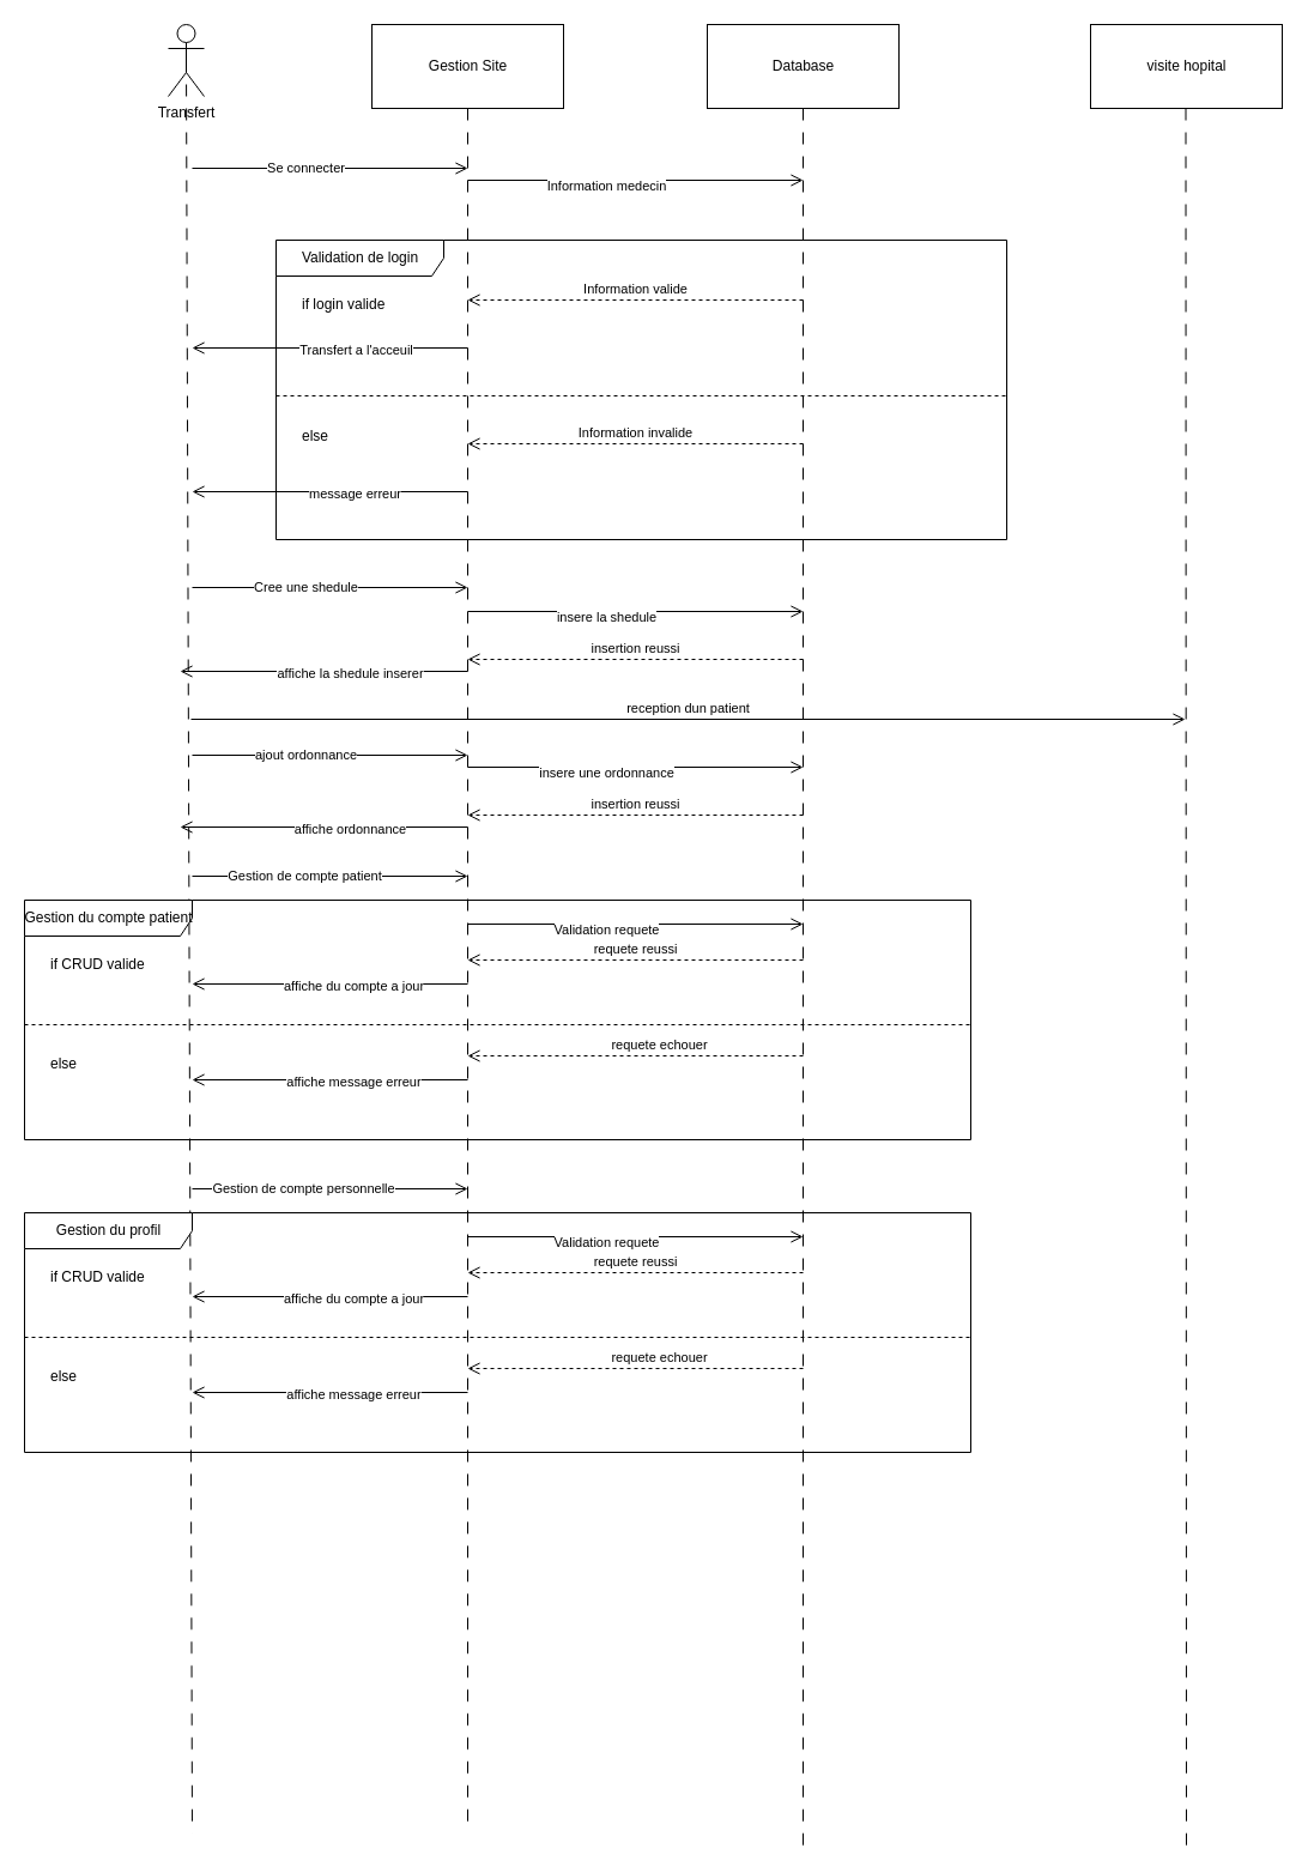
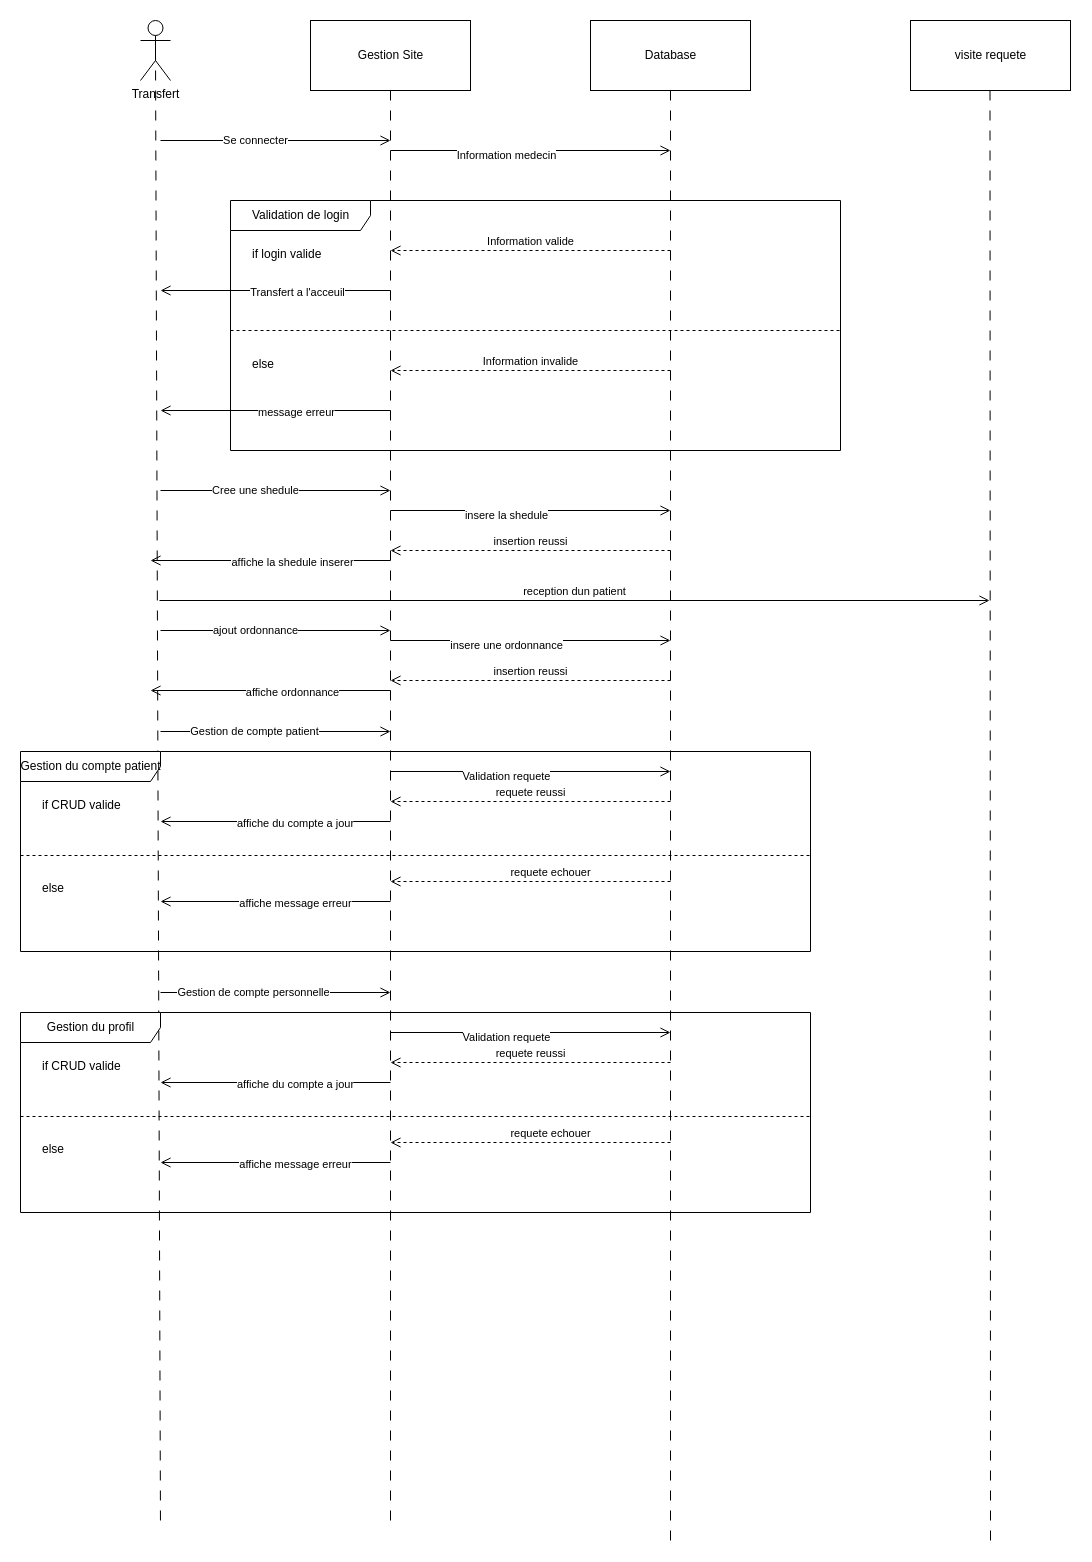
  <mxCell id="0" />
  <mxCell id="1" parent="0" />
  <mxCell id="2" value="Validation de login" style="shape=umlFrame;tabWidth=110;tabHeight=30;tabPosition=left;html=1;boundedLbl=1;labelInHeader=1;width=140;height=30;" parent="1" vertex="1"><mxGeometry x="230" y="200" width="610" height="250" as="geometry" /></mxCell>
  <mxCell id="3" value="if login valide" style="text" parent="2" vertex="1"><mxGeometry width="100" height="20" relative="1" as="geometry"><mxPoint x="20" y="40" as="offset" /></mxGeometry></mxCell>
  <mxCell id="4" value="else " style="line;strokeWidth=1;dashed=1;labelPosition=center;verticalLabelPosition=bottom;align=left;verticalAlign=top;spacingLeft=20;spacingTop=15;" parent="2" vertex="1"><mxGeometry y="125" width="610.0" height="10" as="geometry" /></mxCell>
  <mxCell id="5" value="" style="endArrow=open;startArrow=none;endFill=0;startFill=0;endSize=8;html=1;verticalAlign=bottom;labelBackgroundColor=none;strokeWidth=1;rounded=0;" parent="2" edge="1"><mxGeometry width="160" relative="1" as="geometry"><mxPoint x="160" y="90" as="sourcePoint" /><mxPoint x="-70" y="90" as="targetPoint" /></mxGeometry></mxCell>
  <mxCell id="6" value="Transfert a l'acceuil" style="edgeLabel;html=1;align=center;verticalAlign=middle;resizable=0;points=[];" parent="5" vertex="1" connectable="0"><mxGeometry x="-0.183" y="1" relative="1" as="geometry"><mxPoint as="offset" /></mxGeometry></mxCell>
  <mxCell id="7" value="Transfert" style="shape=umlActor;verticalLabelPosition=bottom;verticalAlign=top;html=1;" parent="1" vertex="1"><mxGeometry x="140" y="20" width="30" height="60" as="geometry" /></mxCell>
  <mxCell id="8" value="Database" style="text;html=1;align=center;verticalAlign=middle;dashed=0;fillColor=#ffffff;strokeColor=#000000;" parent="1" vertex="1"><mxGeometry x="590" y="20" width="160" height="70" as="geometry" /></mxCell>
  <mxCell id="9" value="Gestion Site" style="text;html=1;align=center;verticalAlign=middle;dashed=0;fillColor=#ffffff;strokeColor=#000000;" parent="1" vertex="1"><mxGeometry x="310" y="20" width="160" height="70" as="geometry" /></mxCell>
  <mxCell id="10" value="" style="endArrow=none;startArrow=none;endFill=0;startFill=0;endSize=8;html=1;verticalAlign=bottom;dashed=1;labelBackgroundColor=none;dashPattern=10 10;rounded=0;exitX=0.5;exitY=0.5;exitDx=0;exitDy=0;exitPerimeter=0;" parent="1" source="7" edge="1"><mxGeometry width="160" relative="1" as="geometry"><mxPoint x="510" y="410" as="sourcePoint" /><mxPoint x="160" y="1530" as="targetPoint" /></mxGeometry></mxCell>
  <mxCell id="11" value="" style="endArrow=none;startArrow=none;endFill=0;startFill=0;endSize=8;html=1;verticalAlign=bottom;dashed=1;labelBackgroundColor=none;dashPattern=10 10;rounded=0;exitX=0.5;exitY=1;exitDx=0;exitDy=0;" parent="1" source="9" edge="1"><mxGeometry width="160" relative="1" as="geometry"><mxPoint x="165" y="60" as="sourcePoint" /><mxPoint x="390" y="1530" as="targetPoint" /></mxGeometry></mxCell>
  <mxCell id="12" value="" style="endArrow=none;startArrow=none;endFill=0;startFill=0;endSize=8;html=1;verticalAlign=bottom;dashed=1;labelBackgroundColor=none;dashPattern=10 10;rounded=0;exitX=0.5;exitY=1;exitDx=0;exitDy=0;" parent="1" source="8" edge="1"><mxGeometry width="160" relative="1" as="geometry"><mxPoint x="175" y="70" as="sourcePoint" /><mxPoint x="670" y="1540" as="targetPoint" /></mxGeometry></mxCell>
  <mxCell id="13" value="" style="endArrow=open;startArrow=none;endFill=0;startFill=0;endSize=8;html=1;verticalAlign=bottom;labelBackgroundColor=none;strokeWidth=1;rounded=0;" parent="1" edge="1"><mxGeometry width="160" relative="1" as="geometry"><mxPoint x="160" y="140" as="sourcePoint" /><mxPoint x="390" y="140" as="targetPoint" /></mxGeometry></mxCell>
  <mxCell id="14" value="Se connecter" style="edgeLabel;html=1;align=center;verticalAlign=middle;resizable=0;points=[];" parent="13" vertex="1" connectable="0"><mxGeometry x="-0.183" y="1" relative="1" as="geometry"><mxPoint as="offset" /></mxGeometry></mxCell>
  <mxCell id="15" value="" style="endArrow=open;startArrow=none;endFill=0;startFill=0;endSize=8;html=1;verticalAlign=bottom;labelBackgroundColor=none;strokeWidth=1;rounded=0;" parent="1" edge="1"><mxGeometry width="160" relative="1" as="geometry"><mxPoint x="390" y="150" as="sourcePoint" /><mxPoint x="670" y="150" as="targetPoint" /></mxGeometry></mxCell>
  <mxCell id="16" value="Information medecin" style="edgeLabel;html=1;align=center;verticalAlign=middle;resizable=0;points=[];" parent="15" vertex="1" connectable="0"><mxGeometry x="-0.179" y="-4" relative="1" as="geometry"><mxPoint as="offset" /></mxGeometry></mxCell>
  <mxCell id="17" value="Information valide" style="endArrow=open;startArrow=none;endFill=0;startFill=0;endSize=8;html=1;verticalAlign=bottom;dashed=1;labelBackgroundColor=none;rounded=0;" parent="1" edge="1"><mxGeometry width="160" relative="1" as="geometry"><mxPoint x="670" y="250" as="sourcePoint" /><mxPoint x="390" y="250" as="targetPoint" /></mxGeometry></mxCell>
  <mxCell id="18" value="Information invalide" style="endArrow=open;startArrow=none;endFill=0;startFill=0;endSize=8;html=1;verticalAlign=bottom;dashed=1;labelBackgroundColor=none;rounded=0;" parent="1" edge="1"><mxGeometry width="160" relative="1" as="geometry"><mxPoint x="670" y="370" as="sourcePoint" /><mxPoint x="390" y="370" as="targetPoint" /></mxGeometry></mxCell>
  <mxCell id="19" value="" style="endArrow=open;startArrow=none;endFill=0;startFill=0;endSize=8;html=1;verticalAlign=bottom;labelBackgroundColor=none;strokeWidth=1;rounded=0;" parent="1" edge="1"><mxGeometry width="160" relative="1" as="geometry"><mxPoint x="390" y="410" as="sourcePoint" /><mxPoint x="160" y="410" as="targetPoint" /></mxGeometry></mxCell>
  <mxCell id="20" value="message erreur" style="edgeLabel;html=1;align=center;verticalAlign=middle;resizable=0;points=[];" parent="19" vertex="1" connectable="0"><mxGeometry x="-0.183" y="1" relative="1" as="geometry"><mxPoint x="-1" as="offset" /></mxGeometry></mxCell>
- <mxCell id="21" value="visite hopital" style="text;html=1;align=center;verticalAlign=middle;dashed=0;fillColor=#ffffff;strokeColor=#000000;" parent="1" vertex="1"><mxGeometry x="910" y="20" width="160" height="70" as="geometry" /></mxCell>
+ <mxCell id="21" value="visite requete" style="text;html=1;align=center;verticalAlign=middle;dashed=0;fillColor=#ffffff;strokeColor=#000000;" parent="1" vertex="1"><mxGeometry x="910" y="20" width="160" height="70" as="geometry" /></mxCell>
  <mxCell id="22" value="" style="endArrow=none;startArrow=none;endFill=0;startFill=0;endSize=8;html=1;verticalAlign=bottom;dashed=1;labelBackgroundColor=none;dashPattern=10 10;rounded=0;exitX=0.5;exitY=1;exitDx=0;exitDy=0;" parent="1" edge="1"><mxGeometry width="160" relative="1" as="geometry"><mxPoint x="989.5" y="90" as="sourcePoint" /><mxPoint x="990" y="1540" as="targetPoint" /></mxGeometry></mxCell>
  <mxCell id="23" value="Gestion du profil" style="shape=umlFrame;tabWidth=110;tabHeight=30;tabPosition=left;html=1;boundedLbl=1;labelInHeader=1;width=140;height=30;" parent="1" vertex="1"><mxGeometry x="20" y="1012" width="790" height="200" as="geometry" /></mxCell>
  <mxCell id="24" value="if CRUD valide" style="text" parent="23" vertex="1"><mxGeometry width="100" height="20" relative="1" as="geometry"><mxPoint x="20" y="40" as="offset" /></mxGeometry></mxCell>
  <mxCell id="25" value="else " style="line;strokeWidth=1;dashed=1;labelPosition=center;verticalLabelPosition=bottom;align=left;verticalAlign=top;spacingLeft=20;spacingTop=15;" parent="23" vertex="1"><mxGeometry y="100" width="790.0" height="8" as="geometry" /></mxCell>
  <mxCell id="26" value="" style="endArrow=open;startArrow=none;endFill=0;startFill=0;endSize=8;html=1;verticalAlign=bottom;labelBackgroundColor=none;strokeWidth=1;rounded=0;" parent="23" edge="1"><mxGeometry width="160" relative="1" as="geometry"><mxPoint x="370.0" y="20" as="sourcePoint" /><mxPoint x="650" y="20" as="targetPoint" /></mxGeometry></mxCell>
  <mxCell id="27" value="Validation requete" style="edgeLabel;html=1;align=center;verticalAlign=middle;resizable=0;points=[];" parent="26" vertex="1" connectable="0"><mxGeometry x="-0.179" y="-4" relative="1" as="geometry"><mxPoint as="offset" /></mxGeometry></mxCell>
  <mxCell id="28" value="" style="endArrow=open;startArrow=none;endFill=0;startFill=0;endSize=8;html=1;verticalAlign=bottom;labelBackgroundColor=none;strokeWidth=1;rounded=0;" parent="23" edge="1"><mxGeometry width="160" relative="1" as="geometry"><mxPoint x="370.0" y="70" as="sourcePoint" /><mxPoint x="140.0" y="70" as="targetPoint" /></mxGeometry></mxCell>
  <mxCell id="29" value="affiche du compte a jour" style="edgeLabel;html=1;align=center;verticalAlign=middle;resizable=0;points=[];" parent="28" vertex="1" connectable="0"><mxGeometry x="-0.183" y="1" relative="1" as="geometry"><mxPoint x="-2" as="offset" /></mxGeometry></mxCell>
  <mxCell id="30" value="requete echouer" style="endArrow=open;startArrow=none;endFill=0;startFill=0;endSize=8;html=1;verticalAlign=bottom;dashed=1;labelBackgroundColor=none;rounded=0;" parent="23" edge="1"><mxGeometry x="-0.143" width="160" relative="1" as="geometry"><mxPoint x="650" y="130" as="sourcePoint" /><mxPoint x="370.0" y="130" as="targetPoint" /><mxPoint as="offset" /></mxGeometry></mxCell>
  <mxCell id="31" value="" style="endArrow=open;startArrow=none;endFill=0;startFill=0;endSize=8;html=1;verticalAlign=bottom;labelBackgroundColor=none;strokeWidth=1;rounded=0;" parent="23" edge="1"><mxGeometry width="160" relative="1" as="geometry"><mxPoint x="370.0" y="150" as="sourcePoint" /><mxPoint x="140.0" y="150" as="targetPoint" /></mxGeometry></mxCell>
  <mxCell id="32" value="affiche message erreur" style="edgeLabel;html=1;align=center;verticalAlign=middle;resizable=0;points=[];" parent="31" vertex="1" connectable="0"><mxGeometry x="-0.183" y="1" relative="1" as="geometry"><mxPoint x="-2" as="offset" /></mxGeometry></mxCell>
  <mxCell id="33" value="" style="endArrow=open;startArrow=none;endFill=0;startFill=0;endSize=8;html=1;verticalAlign=bottom;labelBackgroundColor=none;strokeWidth=1;rounded=0;" parent="1" edge="1"><mxGeometry width="160" relative="1" as="geometry"><mxPoint x="160" y="992" as="sourcePoint" /><mxPoint x="390" y="992" as="targetPoint" /></mxGeometry></mxCell>
  <mxCell id="34" value="Gestion de compte personnelle" style="edgeLabel;html=1;align=center;verticalAlign=middle;resizable=0;points=[];" parent="33" vertex="1" connectable="0"><mxGeometry x="-0.183" y="1" relative="1" as="geometry"><mxPoint x="-2" as="offset" /></mxGeometry></mxCell>
  <mxCell id="35" value="requete reussi" style="endArrow=open;startArrow=none;endFill=0;startFill=0;endSize=8;html=1;verticalAlign=bottom;dashed=1;labelBackgroundColor=none;rounded=0;" parent="1" edge="1"><mxGeometry width="160" relative="1" as="geometry"><mxPoint x="670" y="1062" as="sourcePoint" /><mxPoint x="390" y="1062" as="targetPoint" /><mxPoint as="offset" /></mxGeometry></mxCell>
  <mxCell id="36" value="Gestion du compte patient" style="shape=umlFrame;tabWidth=110;tabHeight=30;tabPosition=left;html=1;boundedLbl=1;labelInHeader=1;width=140;height=30;" parent="1" vertex="1"><mxGeometry x="20" y="751" width="790" height="200" as="geometry" /></mxCell>
  <mxCell id="37" value="if CRUD valide" style="text" parent="36" vertex="1"><mxGeometry width="100" height="20" relative="1" as="geometry"><mxPoint x="20" y="40" as="offset" /></mxGeometry></mxCell>
  <mxCell id="38" value="else " style="line;strokeWidth=1;dashed=1;labelPosition=center;verticalLabelPosition=bottom;align=left;verticalAlign=top;spacingLeft=20;spacingTop=15;" parent="36" vertex="1"><mxGeometry y="100" width="790.0" height="8" as="geometry" /></mxCell>
  <mxCell id="39" value="" style="endArrow=open;startArrow=none;endFill=0;startFill=0;endSize=8;html=1;verticalAlign=bottom;labelBackgroundColor=none;strokeWidth=1;rounded=0;" parent="36" edge="1"><mxGeometry width="160" relative="1" as="geometry"><mxPoint x="370.0" y="20" as="sourcePoint" /><mxPoint x="650" y="20" as="targetPoint" /></mxGeometry></mxCell>
  <mxCell id="40" value="Validation requete" style="edgeLabel;html=1;align=center;verticalAlign=middle;resizable=0;points=[];" parent="39" vertex="1" connectable="0"><mxGeometry x="-0.179" y="-4" relative="1" as="geometry"><mxPoint as="offset" /></mxGeometry></mxCell>
  <mxCell id="41" value="" style="endArrow=open;startArrow=none;endFill=0;startFill=0;endSize=8;html=1;verticalAlign=bottom;labelBackgroundColor=none;strokeWidth=1;rounded=0;" parent="36" edge="1"><mxGeometry width="160" relative="1" as="geometry"><mxPoint x="370.0" y="70" as="sourcePoint" /><mxPoint x="140.0" y="70" as="targetPoint" /></mxGeometry></mxCell>
  <mxCell id="42" value="affiche du compte a jour" style="edgeLabel;html=1;align=center;verticalAlign=middle;resizable=0;points=[];" parent="41" vertex="1" connectable="0"><mxGeometry x="-0.183" y="1" relative="1" as="geometry"><mxPoint x="-2" as="offset" /></mxGeometry></mxCell>
  <mxCell id="43" value="requete echouer" style="endArrow=open;startArrow=none;endFill=0;startFill=0;endSize=8;html=1;verticalAlign=bottom;dashed=1;labelBackgroundColor=none;rounded=0;" parent="36" edge="1"><mxGeometry x="-0.143" width="160" relative="1" as="geometry"><mxPoint x="650" y="130" as="sourcePoint" /><mxPoint x="370.0" y="130" as="targetPoint" /><mxPoint as="offset" /></mxGeometry></mxCell>
  <mxCell id="44" value="" style="endArrow=open;startArrow=none;endFill=0;startFill=0;endSize=8;html=1;verticalAlign=bottom;labelBackgroundColor=none;strokeWidth=1;rounded=0;" parent="36" edge="1"><mxGeometry width="160" relative="1" as="geometry"><mxPoint x="370.0" y="150" as="sourcePoint" /><mxPoint x="140.0" y="150" as="targetPoint" /></mxGeometry></mxCell>
  <mxCell id="45" value="affiche message erreur" style="edgeLabel;html=1;align=center;verticalAlign=middle;resizable=0;points=[];" parent="44" vertex="1" connectable="0"><mxGeometry x="-0.183" y="1" relative="1" as="geometry"><mxPoint x="-2" as="offset" /></mxGeometry></mxCell>
  <mxCell id="46" value="" style="endArrow=open;startArrow=none;endFill=0;startFill=0;endSize=8;html=1;verticalAlign=bottom;labelBackgroundColor=none;strokeWidth=1;rounded=0;" parent="1" edge="1"><mxGeometry width="160" relative="1" as="geometry"><mxPoint x="160" y="731" as="sourcePoint" /><mxPoint x="390" y="731" as="targetPoint" /></mxGeometry></mxCell>
  <mxCell id="47" value="Gestion de compte patient" style="edgeLabel;html=1;align=center;verticalAlign=middle;resizable=0;points=[];" parent="46" vertex="1" connectable="0"><mxGeometry x="-0.183" y="1" relative="1" as="geometry"><mxPoint x="-1" as="offset" /></mxGeometry></mxCell>
  <mxCell id="48" value="requete reussi" style="endArrow=open;startArrow=none;endFill=0;startFill=0;endSize=8;html=1;verticalAlign=bottom;dashed=1;labelBackgroundColor=none;rounded=0;" parent="1" edge="1"><mxGeometry width="160" relative="1" as="geometry"><mxPoint x="670" y="801" as="sourcePoint" /><mxPoint x="390" y="801" as="targetPoint" /><mxPoint as="offset" /></mxGeometry></mxCell>
  <mxCell id="49" value="" style="endArrow=open;startArrow=none;endFill=0;startFill=0;endSize=8;html=1;verticalAlign=bottom;labelBackgroundColor=none;strokeWidth=1;rounded=0;" parent="1" edge="1"><mxGeometry width="160" relative="1" as="geometry"><mxPoint x="160" y="490" as="sourcePoint" /><mxPoint x="390" y="490" as="targetPoint" /></mxGeometry></mxCell>
  <mxCell id="50" value="Cree une shedule" style="edgeLabel;html=1;align=center;verticalAlign=middle;resizable=0;points=[];" parent="49" vertex="1" connectable="0"><mxGeometry x="-0.183" y="1" relative="1" as="geometry"><mxPoint as="offset" /></mxGeometry></mxCell>
  <mxCell id="51" value="" style="endArrow=open;startArrow=none;endFill=0;startFill=0;endSize=8;html=1;verticalAlign=bottom;labelBackgroundColor=none;strokeWidth=1;rounded=0;" parent="1" edge="1"><mxGeometry width="160" relative="1" as="geometry"><mxPoint x="390" y="510" as="sourcePoint" /><mxPoint x="670" y="510" as="targetPoint" /></mxGeometry></mxCell>
  <mxCell id="52" value="insere la shedule" style="edgeLabel;html=1;align=center;verticalAlign=middle;resizable=0;points=[];" parent="51" vertex="1" connectable="0"><mxGeometry x="-0.179" y="-4" relative="1" as="geometry"><mxPoint as="offset" /></mxGeometry></mxCell>
  <mxCell id="53" value="insertion reussi" style="endArrow=open;startArrow=none;endFill=0;startFill=0;endSize=8;html=1;verticalAlign=bottom;dashed=1;labelBackgroundColor=none;rounded=0;" parent="1" edge="1"><mxGeometry width="160" relative="1" as="geometry"><mxPoint x="670" y="550" as="sourcePoint" /><mxPoint x="390" y="550" as="targetPoint" /></mxGeometry></mxCell>
  <mxCell id="54" value="" style="endArrow=open;startArrow=none;endFill=0;startFill=0;endSize=8;html=1;verticalAlign=bottom;labelBackgroundColor=none;strokeWidth=1;rounded=0;" parent="1" edge="1"><mxGeometry width="160" relative="1" as="geometry"><mxPoint x="390" y="560" as="sourcePoint" /><mxPoint x="150" y="560" as="targetPoint" /></mxGeometry></mxCell>
  <mxCell id="55" value="affiche la shedule inserer" style="edgeLabel;html=1;align=center;verticalAlign=middle;resizable=0;points=[];" parent="54" vertex="1" connectable="0"><mxGeometry x="-0.183" y="1" relative="1" as="geometry"><mxPoint x="-1" as="offset" /></mxGeometry></mxCell>
  <mxCell id="56" value="reception dun patient" style="endArrow=open;startArrow=none;endFill=0;startFill=0;endSize=8;html=1;verticalAlign=bottom;labelBackgroundColor=none;strokeWidth=1;rounded=0;" parent="1" edge="1"><mxGeometry width="160" relative="1" as="geometry"><mxPoint x="159" y="600" as="sourcePoint" /><mxPoint x="989" y="600" as="targetPoint" /></mxGeometry></mxCell>
  <mxCell id="57" value="" style="endArrow=open;startArrow=none;endFill=0;startFill=0;endSize=8;html=1;verticalAlign=bottom;labelBackgroundColor=none;strokeWidth=1;rounded=0;" parent="1" edge="1"><mxGeometry width="160" relative="1" as="geometry"><mxPoint x="160" y="630" as="sourcePoint" /><mxPoint x="390" y="630" as="targetPoint" /></mxGeometry></mxCell>
  <mxCell id="58" value="ajout ordonnance" style="edgeLabel;html=1;align=center;verticalAlign=middle;resizable=0;points=[];" parent="57" vertex="1" connectable="0"><mxGeometry x="-0.183" y="1" relative="1" as="geometry"><mxPoint as="offset" /></mxGeometry></mxCell>
  <mxCell id="59" value="" style="endArrow=open;startArrow=none;endFill=0;startFill=0;endSize=8;html=1;verticalAlign=bottom;labelBackgroundColor=none;strokeWidth=1;rounded=0;" parent="1" edge="1"><mxGeometry width="160" relative="1" as="geometry"><mxPoint x="390" y="640" as="sourcePoint" /><mxPoint x="670" y="640" as="targetPoint" /></mxGeometry></mxCell>
  <mxCell id="60" value="insere une ordonnance" style="edgeLabel;html=1;align=center;verticalAlign=middle;resizable=0;points=[];" parent="59" vertex="1" connectable="0"><mxGeometry x="-0.179" y="-4" relative="1" as="geometry"><mxPoint as="offset" /></mxGeometry></mxCell>
  <mxCell id="61" value="insertion reussi" style="endArrow=open;startArrow=none;endFill=0;startFill=0;endSize=8;html=1;verticalAlign=bottom;dashed=1;labelBackgroundColor=none;rounded=0;" parent="1" edge="1"><mxGeometry width="160" relative="1" as="geometry"><mxPoint x="670" y="680" as="sourcePoint" /><mxPoint x="390" y="680" as="targetPoint" /></mxGeometry></mxCell>
  <mxCell id="62" value="" style="endArrow=open;startArrow=none;endFill=0;startFill=0;endSize=8;html=1;verticalAlign=bottom;labelBackgroundColor=none;strokeWidth=1;rounded=0;" parent="1" edge="1"><mxGeometry width="160" relative="1" as="geometry"><mxPoint x="390" y="690" as="sourcePoint" /><mxPoint x="150" y="690" as="targetPoint" /></mxGeometry></mxCell>
  <mxCell id="63" value="affiche ordonnance" style="edgeLabel;html=1;align=center;verticalAlign=middle;resizable=0;points=[];" parent="62" vertex="1" connectable="0"><mxGeometry x="-0.183" y="1" relative="1" as="geometry"><mxPoint x="-1" as="offset" /></mxGeometry></mxCell>
